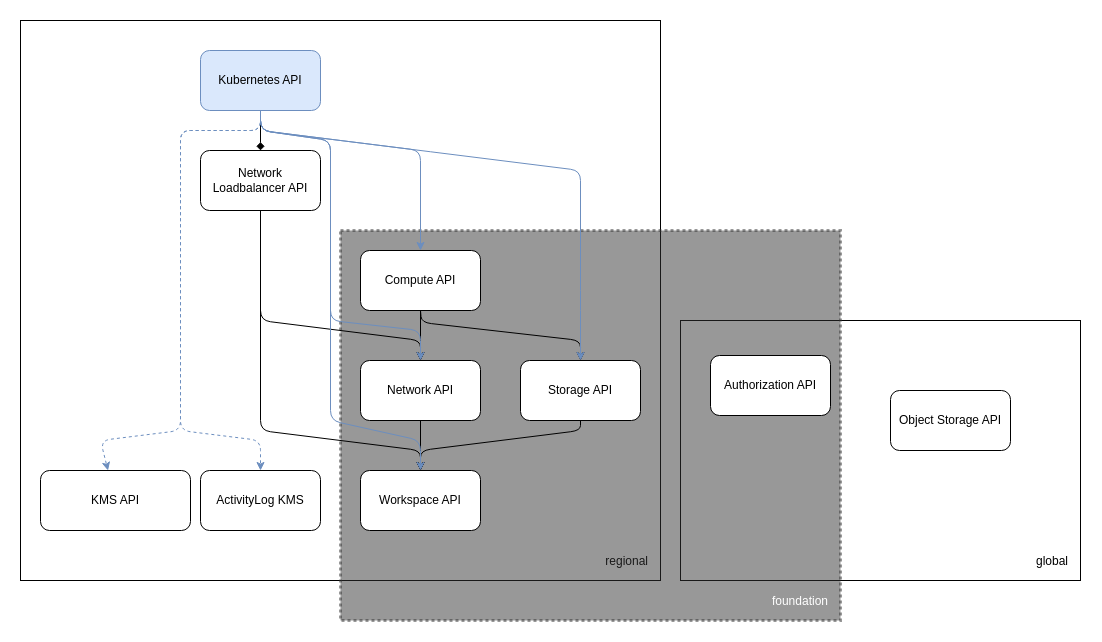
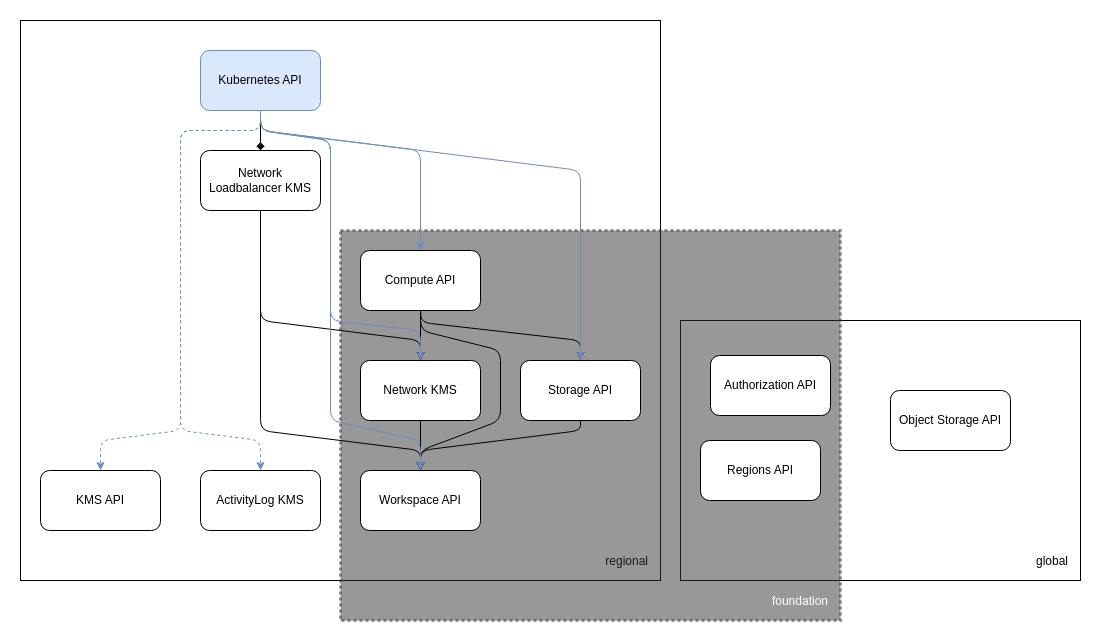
  <mxCell id="0" />
  <mxCell id="1" parent="0" />
  <mxCell id="2" value="global" style="whiteSpace=wrap;html=1;verticalAlign=bottom;align=right;spacingRight=10;spacingBottom=10;" parent="1" vertex="1"><mxGeometry x="680" y="320" width="400" height="260" as="geometry" /></mxCell>
  <mxCell id="3" value="regional" style="whiteSpace=wrap;html=1;verticalAlign=bottom;align=right;spacingRight=10;spacingBottom=10;" parent="1" vertex="1"><mxGeometry x="20" y="20" width="640" height="560" as="geometry" /></mxCell>
  <mxCell id="4" value="foundation" style="whiteSpace=wrap;html=1;align=right;verticalAlign=bottom;dashed=1;dashPattern=1 1;fillColor=#333333;fontColor=#ffffff;strokeColor=#333333;strokeWidth=3;fillStyle=auto;opacity=50;spacingRight=10;spacingBottom=10;" parent="1" vertex="1"><mxGeometry x="340" y="230" width="500" height="390" as="geometry" /></mxCell>
  <mxCell id="5" value="Workspace API" style="rounded=1;whiteSpace=wrap;html=1;" parent="1" vertex="1"><mxGeometry x="360" y="470" width="120" height="60" as="geometry" /></mxCell>
  <mxCell id="6" value="ActivityLog KMS" style="rounded=1;whiteSpace=wrap;html=1;" parent="1" vertex="1"><mxGeometry x="200" y="470" width="120" height="60" as="geometry" /></mxCell>
  <mxCell id="7" value="Authorization API" style="rounded=1;whiteSpace=wrap;html=1;" parent="1" vertex="1"><mxGeometry x="710" y="355" width="120" height="60" as="geometry" /></mxCell>
  <mxCell id="8" style="edgeStyle=none;html=1;" parent="1" source="11" target="13" edge="1"><mxGeometry relative="1" as="geometry" /></mxCell>
  <mxCell id="9" style="edgeStyle=none;html=1;entryX=0.5;entryY=0;entryDx=0;entryDy=0;exitX=0.5;exitY=1;exitDx=0;exitDy=0;" parent="1" source="11" target="17" edge="1"><mxGeometry relative="1" as="geometry"><Array as="points"><mxPoint x="421" y="322" /><mxPoint x="580" y="340" /></Array></mxGeometry></mxCell>
+ <mxCell id="10" style="edgeStyle=none;html=1;entryX=0.5;entryY=0;entryDx=0;entryDy=0;exitX=0.5;exitY=1;exitDx=0;exitDy=0;" edge="1" parent="1" source="11" target="5"><mxGeometry relative="1" as="geometry"><Array as="points"><mxPoint x="420" y="330" /><mxPoint x="500" y="350" /><mxPoint x="500" y="420" /><mxPoint x="420" y="450" /></Array></mxGeometry></mxCell>
  <mxCell id="11" value="Compute API" style="rounded=1;whiteSpace=wrap;html=1;" parent="1" vertex="1"><mxGeometry x="360" y="250" width="120" height="60" as="geometry" /></mxCell>
  <mxCell id="12" style="edgeStyle=none;html=1;" parent="1" source="13" target="5" edge="1"><mxGeometry relative="1" as="geometry" /></mxCell>
- <mxCell id="13" value="Network API" style="rounded=1;whiteSpace=wrap;html=1;" parent="1" vertex="1"><mxGeometry x="360" y="360" width="120" height="60" as="geometry" /></mxCell>
+ <mxCell id="13" value="Network KMS" style="rounded=1;whiteSpace=wrap;html=1;" parent="1" vertex="1"><mxGeometry x="360" y="360" width="120" height="60" as="geometry" /></mxCell>
  <mxCell id="14" value="Object Storage API" style="rounded=1;whiteSpace=wrap;html=1;" parent="1" vertex="1"><mxGeometry x="890" y="390" width="120" height="60" as="geometry" /></mxCell>
+ <mxCell id="15" value="Regions API" style="rounded=1;whiteSpace=wrap;html=1;" parent="1" vertex="1"><mxGeometry x="700" y="440" width="120" height="60" as="geometry" /></mxCell>
  <mxCell id="16" style="edgeStyle=none;html=1;entryX=0.5;entryY=0;entryDx=0;entryDy=0;" parent="1" source="17" target="5" edge="1"><mxGeometry relative="1" as="geometry"><mxPoint x="420" y="450" as="targetPoint" /><Array as="points"><mxPoint x="580" y="430" /><mxPoint x="420" y="450" /></Array></mxGeometry></mxCell>
  <mxCell id="17" value="Storage API" style="rounded=1;whiteSpace=wrap;html=1;" parent="1" vertex="1"><mxGeometry x="520" y="360" width="120" height="60" as="geometry" /></mxCell>
  <mxCell id="18" style="edgeStyle=none;html=1;entryX=0.5;entryY=0;entryDx=0;entryDy=0;" parent="1" source="20" target="13" edge="1"><mxGeometry relative="1" as="geometry"><Array as="points"><mxPoint x="260" y="320" /><mxPoint x="420" y="340" /></Array></mxGeometry></mxCell>
  <mxCell id="19" style="edgeStyle=none;html=1;entryX=0.5;entryY=0;entryDx=0;entryDy=0;" edge="1" parent="1" source="20" target="5"><mxGeometry relative="1" as="geometry"><Array as="points"><mxPoint x="260" y="430" /><mxPoint x="420" y="450" /></Array></mxGeometry></mxCell>
- <mxCell id="20" value="Network Loadbalancer API" style="rounded=1;whiteSpace=wrap;html=1;" parent="1" vertex="1"><mxGeometry x="200" y="150" width="120" height="60" as="geometry" /></mxCell>
- <mxCell id="21" value="KMS API" style="rounded=1;whiteSpace=wrap;html=1;" vertex="1" parent="1"><mxGeometry x="40" y="470" width="150" height="60" as="geometry" /></mxCell>
+ <mxCell id="20" value="Network Loadbalancer KMS" style="rounded=1;whiteSpace=wrap;html=1;" parent="1" vertex="1"><mxGeometry x="200" y="150" width="120" height="60" as="geometry" /></mxCell>
+ <mxCell id="21" value="KMS API" style="rounded=1;whiteSpace=wrap;html=1;" vertex="1" parent="1"><mxGeometry x="40" y="470" width="120" height="60" as="geometry" /></mxCell>
  <mxCell id="22" style="edgeStyle=none;html=1;entryX=0.5;entryY=0;entryDx=0;entryDy=0;endArrow=diamond;" edge="1" parent="1" source="29" target="20"><mxGeometry relative="1" as="geometry" /></mxCell>
  <mxCell id="23" style="edgeStyle=none;html=1;entryX=0.5;entryY=0;entryDx=0;entryDy=0;fillColor=#dae8fc;strokeColor=#6c8ebf;" edge="1" parent="1" target="11"><mxGeometry relative="1" as="geometry"><mxPoint x="260" y="110" as="sourcePoint" /><Array as="points"><mxPoint x="260" y="130" /><mxPoint x="420" y="150" /></Array></mxGeometry></mxCell>
  <mxCell id="24" style="edgeStyle=none;html=1;entryX=0.5;entryY=0;entryDx=0;entryDy=0;exitX=0.5;exitY=1;exitDx=0;exitDy=0;fillColor=#dae8fc;strokeColor=#6c8ebf;" edge="1" parent="1" source="29" target="17"><mxGeometry relative="1" as="geometry"><Array as="points"><mxPoint x="260" y="130" /><mxPoint x="420" y="150" /><mxPoint x="580" y="170" /><mxPoint x="580" y="300" /></Array></mxGeometry></mxCell>
  <mxCell id="25" style="edgeStyle=none;html=1;entryX=0.5;entryY=0;entryDx=0;entryDy=0;exitX=0.5;exitY=1;exitDx=0;exitDy=0;fillColor=#dae8fc;strokeColor=#6c8ebf;" edge="1" parent="1" source="29" target="13"><mxGeometry relative="1" as="geometry"><mxPoint x="260" y="130" as="sourcePoint" /><Array as="points"><mxPoint x="260" y="130" /><mxPoint x="330" y="140" /><mxPoint x="330" y="320" /><mxPoint x="420" y="330" /></Array></mxGeometry></mxCell>
  <mxCell id="26" style="edgeStyle=none;html=1;entryX=0.5;entryY=0;entryDx=0;entryDy=0;exitX=0.5;exitY=1;exitDx=0;exitDy=0;fillColor=#dae8fc;strokeColor=#6c8ebf;" edge="1" parent="1" source="29" target="5"><mxGeometry relative="1" as="geometry"><Array as="points"><mxPoint x="260" y="130" /><mxPoint x="330" y="140" /><mxPoint x="330" y="420" /><mxPoint x="420" y="440" /></Array></mxGeometry></mxCell>
  <mxCell id="27" style="edgeStyle=none;html=1;exitX=0.5;exitY=1;exitDx=0;exitDy=0;dashed=1;fillColor=#dae8fc;strokeColor=#6c8ebf;" edge="1" parent="1" source="29" target="21"><mxGeometry relative="1" as="geometry"><Array as="points"><mxPoint x="260" y="130" /><mxPoint x="180" y="130" /><mxPoint x="180" y="430" /><mxPoint x="100" y="440" /></Array></mxGeometry></mxCell>
  <mxCell id="28" style="edgeStyle=none;html=1;entryX=0.5;entryY=0;entryDx=0;entryDy=0;exitX=0.5;exitY=1;exitDx=0;exitDy=0;fillColor=#dae8fc;strokeColor=#6c8ebf;dashed=1;" edge="1" parent="1" source="29" target="6"><mxGeometry relative="1" as="geometry"><Array as="points"><mxPoint x="260" y="130" /><mxPoint x="180" y="130" /><mxPoint x="180" y="430" /><mxPoint x="260" y="440" /></Array></mxGeometry></mxCell>
  <mxCell id="29" value="Kubernetes API" style="rounded=1;whiteSpace=wrap;html=1;fillColor=#dae8fc;strokeColor=#6c8ebf;" vertex="1" parent="1"><mxGeometry x="200" y="50" width="120" height="60" as="geometry" /></mxCell>
